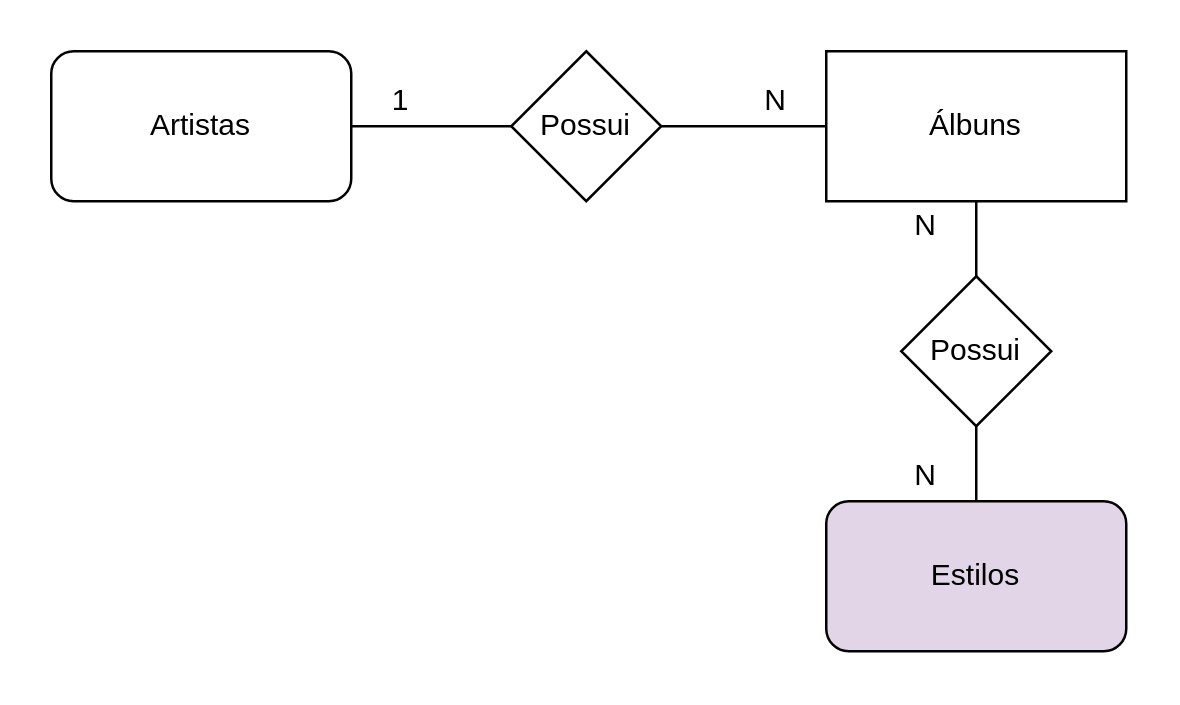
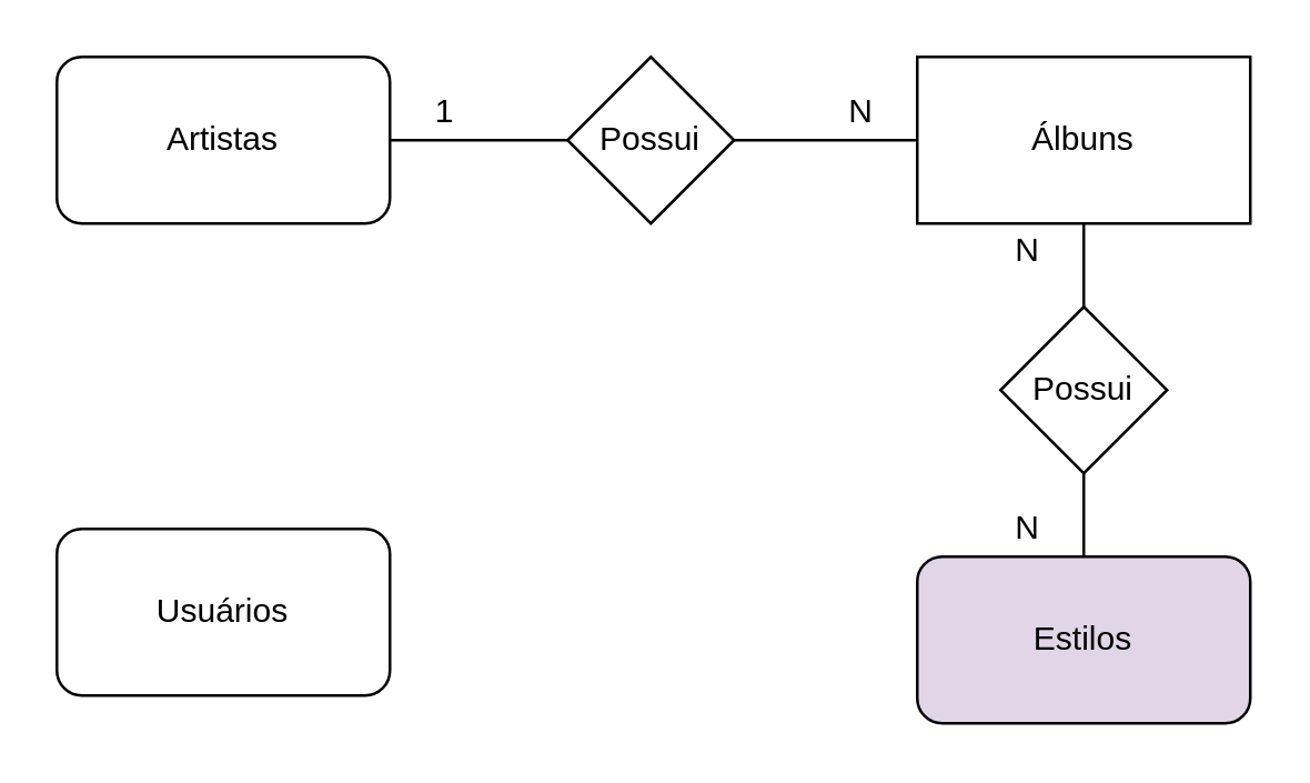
  <mxCell id="0" />
  <mxCell id="1" parent="0" />
  <mxCell id="2" value="" style="edgeStyle=orthogonalEdgeStyle;rounded=0;orthogonalLoop=1;jettySize=auto;html=1;endArrow=none;endFill=0;" edge="1" parent="1" source="3" target="5"><mxGeometry relative="1" as="geometry" /></mxCell>
  <mxCell id="3" value="Artistas" style="rounded=1;whiteSpace=wrap;html=1;" vertex="1" parent="1"><mxGeometry x="20" y="20" width="120" height="60" as="geometry" /></mxCell>
+ <mxCell id="4" value="Usuários" style="rounded=1;whiteSpace=wrap;html=1;" vertex="1" parent="1"><mxGeometry x="20" y="190" width="120" height="60" as="geometry" /></mxCell>
  <mxCell id="5" value="Possui" style="rhombus;whiteSpace=wrap;html=1;" vertex="1" parent="1"><mxGeometry x="204" y="20" width="60" height="60" as="geometry" /></mxCell>
  <mxCell id="6" value="" style="group;container=1;" vertex="1" connectable="0" parent="1"><mxGeometry x="330" y="20" width="120" height="240" as="geometry" /></mxCell>
  <mxCell id="7" value="Estilos" style="rounded=1;whiteSpace=wrap;html=1;fillColor=#e1d5e7;" vertex="1" parent="6"><mxGeometry y="180" width="120" height="60" as="geometry" /></mxCell>
  <mxCell id="8" value="Álbuns" style="whiteSpace=wrap;html=1;rounded=0;" vertex="1" parent="6"><mxGeometry width="120" height="60" as="geometry" /></mxCell>
  <mxCell id="9" value="Possui" style="rhombus;whiteSpace=wrap;html=1;" vertex="1" parent="6"><mxGeometry x="30" y="90" width="60" height="60" as="geometry" /></mxCell>
  <mxCell id="10" value="" style="edgeStyle=orthogonalEdgeStyle;rounded=0;orthogonalLoop=1;jettySize=auto;html=1;endArrow=none;endFill=0;" edge="1" parent="6" source="7" target="9"><mxGeometry relative="1" as="geometry" /></mxCell>
  <mxCell id="11" value="" style="edgeStyle=orthogonalEdgeStyle;rounded=0;orthogonalLoop=1;jettySize=auto;html=1;endArrow=none;endFill=0;" edge="1" parent="6" source="8" target="9"><mxGeometry relative="1" as="geometry" /></mxCell>
  <mxCell id="12" value="N" style="text;html=1;strokeColor=none;fillColor=none;align=center;verticalAlign=middle;whiteSpace=wrap;rounded=0;" vertex="1" parent="6"><mxGeometry x="20" y="60" width="40" height="20" as="geometry" /></mxCell>
  <mxCell id="13" value="N" style="text;html=1;strokeColor=none;fillColor=none;align=center;verticalAlign=middle;whiteSpace=wrap;rounded=0;" vertex="1" parent="6"><mxGeometry x="20" y="160" width="40" height="20" as="geometry" /></mxCell>
  <mxCell id="14" value="" style="edgeStyle=orthogonalEdgeStyle;rounded=0;orthogonalLoop=1;jettySize=auto;html=1;endArrow=none;endFill=0;" edge="1" parent="1" source="8" target="5"><mxGeometry relative="1" as="geometry" /></mxCell>
  <mxCell id="15" value="1" style="text;html=1;strokeColor=none;fillColor=none;align=center;verticalAlign=middle;whiteSpace=wrap;rounded=0;" vertex="1" parent="1"><mxGeometry x="140" y="30" width="40" height="20" as="geometry" /></mxCell>
  <mxCell id="16" value="N" style="text;html=1;strokeColor=none;fillColor=none;align=center;verticalAlign=middle;whiteSpace=wrap;rounded=0;" vertex="1" parent="1"><mxGeometry x="290" y="30" width="40" height="20" as="geometry" /></mxCell>
